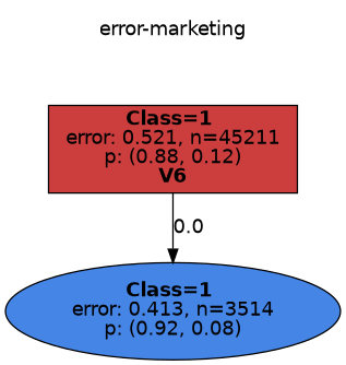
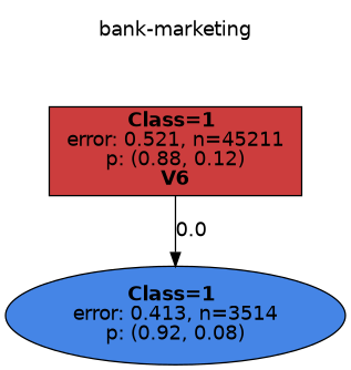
  digraph {
    nodesep=1
    ranksep=0.5
    splines=false
    node [color=black fontname=helvetica style=filled]
    edge [fontname=helvetica headport=n tailport=s]
-   n1 [fillcolor=white label="error-marketing" shape=plaintext]
+   n1 [fillcolor=white label="bank-marketing" shape=plaintext]
    n2 [fillcolor="0.000 0.7 0.800" label=<<b> Class=1 </b> <br/> error: 0.521, n=45211 <br/> p: (0.88, 0.12) <br/><b>V6</b>> shape=rect]
    n3 [fillcolor="0.600 0.7 0.900" label=<<b> Class=1 </b> <br/> error: 0.413, n=3514 <br/> p: (0.92, 0.08) > shape=oval]
    n1 -> n2 [style=invis]
    n2 -> n3 [label=0.0]
  }
